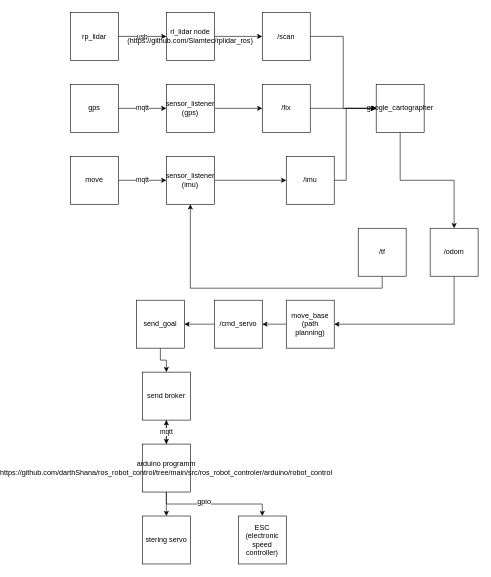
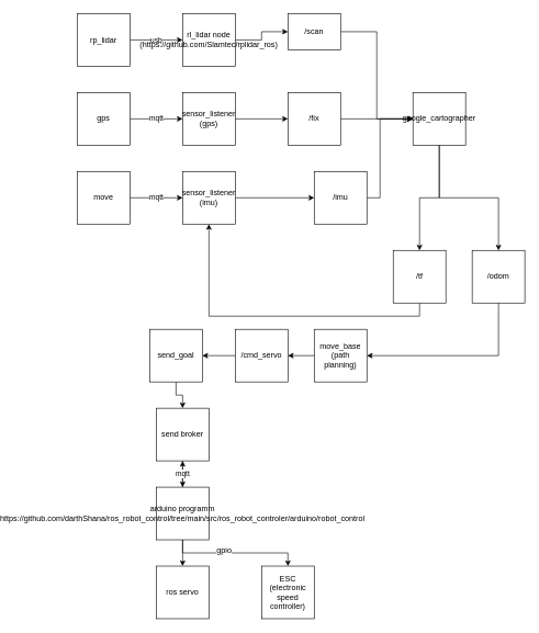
  <mxCell id="0" />
  <mxCell id="1" parent="0" />
  <mxCell id="2" value="usb" style="edgeStyle=orthogonalEdgeStyle;rounded=0;orthogonalLoop=1;jettySize=auto;html=1;exitX=1;exitY=0.5;exitDx=0;exitDy=0;" edge="1" parent="1" source="3" target="9"><mxGeometry relative="1" as="geometry" /></mxCell>
  <mxCell id="3" value="rp_lidar" style="whiteSpace=wrap;html=1;aspect=fixed;" vertex="1" parent="1"><mxGeometry x="20" y="20" width="80" height="80" as="geometry" /></mxCell>
  <mxCell id="4" value="mqtt" style="edgeStyle=orthogonalEdgeStyle;rounded=0;orthogonalLoop=1;jettySize=auto;html=1;exitX=1;exitY=0.5;exitDx=0;exitDy=0;entryX=0;entryY=0.5;entryDx=0;entryDy=0;" edge="1" parent="1" source="5" target="11"><mxGeometry relative="1" as="geometry" /></mxCell>
  <mxCell id="5" value="gps" style="whiteSpace=wrap;html=1;aspect=fixed;" vertex="1" parent="1"><mxGeometry x="20" y="140" width="80" height="80" as="geometry" /></mxCell>
  <mxCell id="6" value="mqtt" style="edgeStyle=orthogonalEdgeStyle;rounded=0;orthogonalLoop=1;jettySize=auto;html=1;exitX=1;exitY=0.5;exitDx=0;exitDy=0;" edge="1" parent="1" source="7" target="13"><mxGeometry relative="1" as="geometry" /></mxCell>
  <mxCell id="7" value="move" style="whiteSpace=wrap;html=1;aspect=fixed;" vertex="1" parent="1"><mxGeometry x="20" y="260" width="80" height="80" as="geometry" /></mxCell>
  <mxCell id="8" style="edgeStyle=orthogonalEdgeStyle;rounded=0;orthogonalLoop=1;jettySize=auto;html=1;exitX=1;exitY=0.5;exitDx=0;exitDy=0;entryX=0;entryY=0.5;entryDx=0;entryDy=0;" edge="1" parent="1" source="9" target="15"><mxGeometry relative="1" as="geometry" /></mxCell>
  <mxCell id="9" value="rl_lidar node&lt;br&gt;(https://github.com/Slamtec/rplidar_ros)" style="whiteSpace=wrap;html=1;aspect=fixed;" vertex="1" parent="1"><mxGeometry x="180" y="20" width="80" height="80" as="geometry" /></mxCell>
  <mxCell id="10" style="edgeStyle=orthogonalEdgeStyle;rounded=0;orthogonalLoop=1;jettySize=auto;html=1;exitX=1;exitY=0.5;exitDx=0;exitDy=0;entryX=0;entryY=0.5;entryDx=0;entryDy=0;" edge="1" parent="1" source="11" target="17"><mxGeometry relative="1" as="geometry" /></mxCell>
  <mxCell id="11" value="sensor_listener (gps)" style="whiteSpace=wrap;html=1;aspect=fixed;" vertex="1" parent="1"><mxGeometry x="180" y="140" width="80" height="80" as="geometry" /></mxCell>
  <mxCell id="12" style="edgeStyle=orthogonalEdgeStyle;rounded=0;orthogonalLoop=1;jettySize=auto;html=1;exitX=1;exitY=0.5;exitDx=0;exitDy=0;entryX=0;entryY=0.5;entryDx=0;entryDy=0;" edge="1" parent="1" source="13" target="19"><mxGeometry relative="1" as="geometry" /></mxCell>
  <mxCell id="13" value="sensor_listener&lt;br&gt;(imu)" style="whiteSpace=wrap;html=1;aspect=fixed;" vertex="1" parent="1"><mxGeometry x="180" y="260" width="80" height="80" as="geometry" /></mxCell>
  <mxCell id="14" style="edgeStyle=orthogonalEdgeStyle;rounded=0;orthogonalLoop=1;jettySize=auto;html=1;exitX=1;exitY=0.5;exitDx=0;exitDy=0;entryX=0;entryY=0.5;entryDx=0;entryDy=0;" edge="1" parent="1" source="15" target="22"><mxGeometry relative="1" as="geometry" /></mxCell>
- <mxCell id="15" value="/scan" style="whiteSpace=wrap;html=1;aspect=fixed;" vertex="1" parent="1"><mxGeometry x="340" y="20" width="80" height="80" as="geometry" /></mxCell>
+ <mxCell id="15" value="/scan" style="whiteSpace=wrap;html=1;aspect=fixed;" vertex="1" parent="1"><mxGeometry x="340" y="20" width="80" height="55" as="geometry" /></mxCell>
  <mxCell id="16" style="edgeStyle=orthogonalEdgeStyle;rounded=0;orthogonalLoop=1;jettySize=auto;html=1;exitX=1;exitY=0.5;exitDx=0;exitDy=0;" edge="1" parent="1" source="17"><mxGeometry relative="1" as="geometry"><mxPoint x="530" y="180" as="targetPoint" /></mxGeometry></mxCell>
  <mxCell id="17" value="/fix" style="whiteSpace=wrap;html=1;aspect=fixed;" vertex="1" parent="1"><mxGeometry x="340" y="140" width="80" height="80" as="geometry" /></mxCell>
  <mxCell id="18" style="edgeStyle=orthogonalEdgeStyle;rounded=0;orthogonalLoop=1;jettySize=auto;html=1;exitX=1;exitY=0.5;exitDx=0;exitDy=0;" edge="1" parent="1" source="19"><mxGeometry relative="1" as="geometry"><mxPoint x="530" y="180" as="targetPoint" /><Array as="points"><mxPoint x="480" y="300" /><mxPoint x="480" y="180" /></Array></mxGeometry></mxCell>
  <mxCell id="19" value="/imu" style="whiteSpace=wrap;html=1;aspect=fixed;" vertex="1" parent="1"><mxGeometry x="380" y="260" width="80" height="80" as="geometry" /></mxCell>
+ <mxCell id="20" style="edgeStyle=orthogonalEdgeStyle;rounded=0;orthogonalLoop=1;jettySize=auto;html=1;exitX=0.5;exitY=1;exitDx=0;exitDy=0;" edge="1" parent="1" source="22" target="24"><mxGeometry relative="1" as="geometry" /></mxCell>
  <mxCell id="21" style="edgeStyle=orthogonalEdgeStyle;rounded=0;orthogonalLoop=1;jettySize=auto;html=1;exitX=0.5;exitY=1;exitDx=0;exitDy=0;" edge="1" parent="1" source="22" target="26"><mxGeometry relative="1" as="geometry" /></mxCell>
  <mxCell id="22" value="google_cartographer" style="whiteSpace=wrap;html=1;aspect=fixed;" vertex="1" parent="1"><mxGeometry x="530" y="140" width="80" height="80" as="geometry" /></mxCell>
  <mxCell id="23" style="edgeStyle=orthogonalEdgeStyle;rounded=0;orthogonalLoop=1;jettySize=auto;html=1;exitX=0.5;exitY=1;exitDx=0;exitDy=0;" edge="1" parent="1" source="24" target="13"><mxGeometry relative="1" as="geometry" /></mxCell>
  <mxCell id="24" value="/tf" style="whiteSpace=wrap;html=1;aspect=fixed;" vertex="1" parent="1"><mxGeometry x="500" y="380" width="80" height="80" as="geometry" /></mxCell>
  <mxCell id="25" style="edgeStyle=orthogonalEdgeStyle;rounded=0;orthogonalLoop=1;jettySize=auto;html=1;exitX=0.5;exitY=1;exitDx=0;exitDy=0;" edge="1" parent="1" source="26"><mxGeometry relative="1" as="geometry"><mxPoint x="460" y="540" as="targetPoint" /><Array as="points"><mxPoint x="660" y="540" /></Array></mxGeometry></mxCell>
  <mxCell id="26" value="/odom" style="whiteSpace=wrap;html=1;aspect=fixed;" vertex="1" parent="1"><mxGeometry x="620" y="380" width="80" height="80" as="geometry" /></mxCell>
  <mxCell id="27" style="edgeStyle=orthogonalEdgeStyle;rounded=0;orthogonalLoop=1;jettySize=auto;html=1;exitX=0;exitY=0.5;exitDx=0;exitDy=0;entryX=1;entryY=0.5;entryDx=0;entryDy=0;" edge="1" parent="1" source="28" target="30"><mxGeometry relative="1" as="geometry" /></mxCell>
  <mxCell id="28" value="move_base (path planning)" style="whiteSpace=wrap;html=1;aspect=fixed;" vertex="1" parent="1"><mxGeometry x="380" y="500" width="80" height="80" as="geometry" /></mxCell>
  <mxCell id="29" style="edgeStyle=orthogonalEdgeStyle;rounded=0;orthogonalLoop=1;jettySize=auto;html=1;exitX=0;exitY=0.5;exitDx=0;exitDy=0;" edge="1" parent="1" source="30" target="32"><mxGeometry relative="1" as="geometry" /></mxCell>
  <mxCell id="30" value="/cmd_servo" style="whiteSpace=wrap;html=1;aspect=fixed;" vertex="1" parent="1"><mxGeometry x="260" y="500" width="80" height="80" as="geometry" /></mxCell>
  <mxCell id="31" style="edgeStyle=orthogonalEdgeStyle;rounded=0;orthogonalLoop=1;jettySize=auto;html=1;exitX=0.5;exitY=1;exitDx=0;exitDy=0;entryX=0.5;entryY=0;entryDx=0;entryDy=0;" edge="1" parent="1" source="32" target="34"><mxGeometry relative="1" as="geometry" /></mxCell>
  <mxCell id="32" value="send_goal" style="whiteSpace=wrap;html=1;aspect=fixed;" vertex="1" parent="1"><mxGeometry x="130" y="500" width="80" height="80" as="geometry" /></mxCell>
  <mxCell id="33" style="edgeStyle=orthogonalEdgeStyle;rounded=0;orthogonalLoop=1;jettySize=auto;html=1;exitX=0.5;exitY=1;exitDx=0;exitDy=0;entryX=0.5;entryY=0;entryDx=0;entryDy=0;" edge="1" parent="1" source="34" target="39"><mxGeometry relative="1" as="geometry" /></mxCell>
  <mxCell id="34" value="send broker" style="whiteSpace=wrap;html=1;aspect=fixed;" vertex="1" parent="1"><mxGeometry x="140" y="620" width="80" height="80" as="geometry" /></mxCell>
  <mxCell id="35" style="edgeStyle=orthogonalEdgeStyle;rounded=0;orthogonalLoop=1;jettySize=auto;html=1;exitX=0.5;exitY=1;exitDx=0;exitDy=0;entryX=0.5;entryY=0;entryDx=0;entryDy=0;" edge="1" parent="1" source="39" target="40"><mxGeometry relative="1" as="geometry" /></mxCell>
  <mxCell id="36" style="edgeStyle=orthogonalEdgeStyle;rounded=0;orthogonalLoop=1;jettySize=auto;html=1;exitX=0.5;exitY=1;exitDx=0;exitDy=0;entryX=0.5;entryY=0;entryDx=0;entryDy=0;" edge="1" parent="1" source="39" target="41"><mxGeometry relative="1" as="geometry" /></mxCell>
  <mxCell id="37" value="gpio" style="text;html=1;align=center;verticalAlign=middle;resizable=0;points=[];labelBackgroundColor=#ffffff;" vertex="1" connectable="0" parent="36"><mxGeometry x="-0.18" y="4" relative="1" as="geometry"><mxPoint as="offset" /></mxGeometry></mxCell>
  <mxCell id="38" value="mqtt" style="edgeStyle=orthogonalEdgeStyle;rounded=0;orthogonalLoop=1;jettySize=auto;html=1;" edge="1" parent="1" source="39" target="34"><mxGeometry relative="1" as="geometry" /></mxCell>
  <mxCell id="39" value="arduino programm&lt;br&gt;https://github.com/darthShana/ros_robot_control/tree/main/src/ros_robot_controler/arduino/robot_control" style="whiteSpace=wrap;html=1;aspect=fixed;" vertex="1" parent="1"><mxGeometry x="140" y="740" width="80" height="80" as="geometry" /></mxCell>
- <mxCell id="40" value="stering servo" style="whiteSpace=wrap;html=1;aspect=fixed;" vertex="1" parent="1"><mxGeometry x="140" y="860" width="80" height="80" as="geometry" /></mxCell>
+ <mxCell id="40" value="ros servo" style="whiteSpace=wrap;html=1;aspect=fixed;" vertex="1" parent="1"><mxGeometry x="140" y="860" width="80" height="80" as="geometry" /></mxCell>
  <mxCell id="41" value="ESC (electronic speed controller)" style="whiteSpace=wrap;html=1;aspect=fixed;" vertex="1" parent="1"><mxGeometry x="300" y="860" width="80" height="80" as="geometry" /></mxCell>
